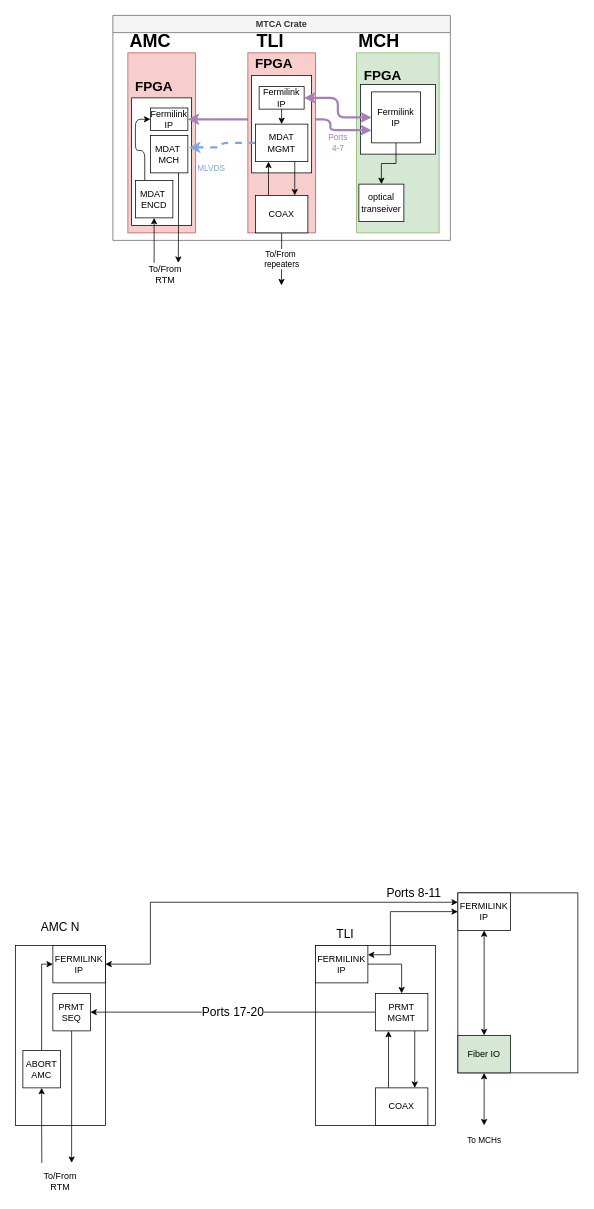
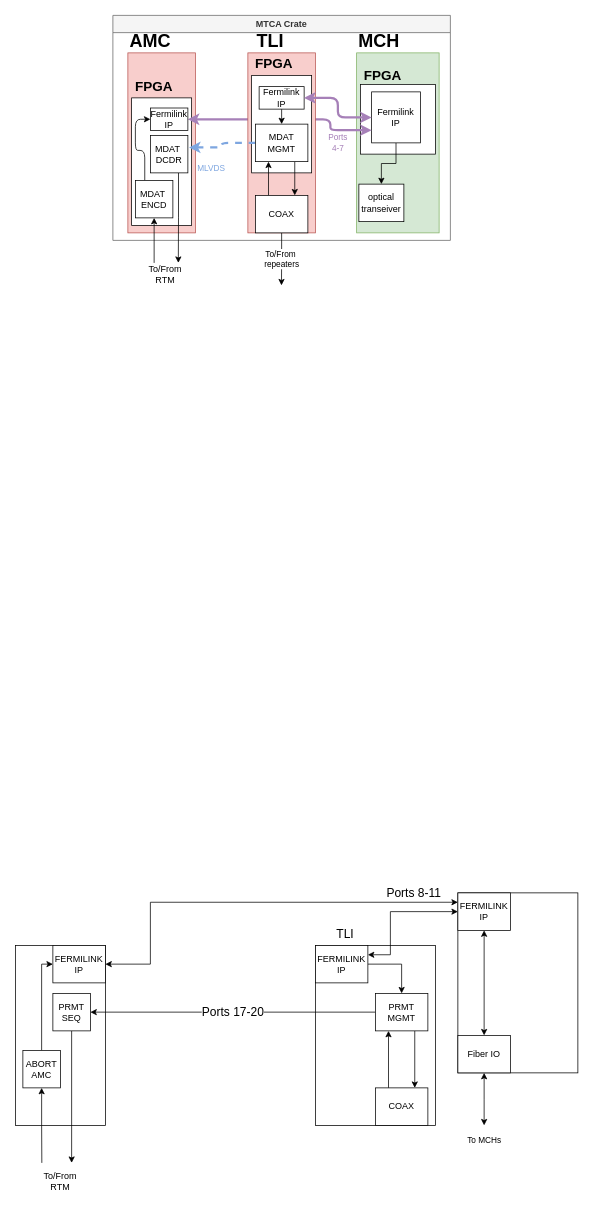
  <mxCell id="0" />
  <mxCell id="1" parent="0" />
  <mxCell id="2" value="" style="rounded=0;whiteSpace=wrap;html=1;" parent="1" vertex="1"><mxGeometry x="610" y="1190" width="160" height="240" as="geometry" /></mxCell>
  <mxCell id="3" value="" style="rounded=0;whiteSpace=wrap;html=1;" parent="1" vertex="1"><mxGeometry x="420" y="1260" width="160" height="240" as="geometry" /></mxCell>
  <mxCell id="4" value="" style="rounded=0;whiteSpace=wrap;html=1;" parent="1" vertex="1"><mxGeometry x="20" y="1260" width="120" height="240" as="geometry" /></mxCell>
  <mxCell id="5" style="edgeStyle=orthogonalEdgeStyle;rounded=0;orthogonalLoop=1;jettySize=auto;html=1;exitX=1;exitY=0.5;exitDx=0;exitDy=0;entryX=0;entryY=0.25;entryDx=0;entryDy=0;startArrow=classic;startFill=1;" parent="1" source="6" target="25" edge="1"><mxGeometry relative="1" as="geometry"><Array as="points"><mxPoint x="200" y="1285" /><mxPoint x="200" y="1203" /></Array></mxGeometry></mxCell>
  <mxCell id="6" value="FERMILINK&lt;br&gt;IP" style="rounded=0;whiteSpace=wrap;html=1;" parent="1" vertex="1"><mxGeometry x="70" y="1260" width="70" height="50" as="geometry" /></mxCell>
  <mxCell id="7" value="" style="edgeStyle=orthogonalEdgeStyle;rounded=0;orthogonalLoop=1;jettySize=auto;html=1;" parent="1" source="9" target="18" edge="1"><mxGeometry relative="1" as="geometry" /></mxCell>
  <mxCell id="8" value="&lt;font style=&quot;font-size: 16px;&quot;&gt;Ports 8-11&lt;/font&gt;" style="edgeStyle=orthogonalEdgeStyle;rounded=0;orthogonalLoop=1;jettySize=auto;html=1;exitX=1;exitY=0.25;exitDx=0;exitDy=0;entryX=0;entryY=0.5;entryDx=0;entryDy=0;startArrow=classic;startFill=1;" parent="1" source="9" target="25" edge="1"><mxGeometry x="0.324" y="25" relative="1" as="geometry"><Array as="points"><mxPoint x="520" y="1273" /><mxPoint x="520" y="1215" /></Array><mxPoint as="offset" /></mxGeometry></mxCell>
  <mxCell id="9" value="FERMILINK&lt;br&gt;IP" style="rounded=0;whiteSpace=wrap;html=1;" parent="1" vertex="1"><mxGeometry x="420" y="1260" width="70" height="50" as="geometry" /></mxCell>
  <mxCell id="10" value="To MCHs" style="edgeStyle=orthogonalEdgeStyle;rounded=0;orthogonalLoop=1;jettySize=auto;html=1;exitX=0.5;exitY=1;exitDx=0;exitDy=0;startArrow=classic;startFill=1;" parent="1" source="11" edge="1"><mxGeometry x="1" y="20" relative="1" as="geometry"><mxPoint x="645" y="1500" as="targetPoint" /><mxPoint x="-20" y="19" as="offset" /></mxGeometry></mxCell>
- <mxCell id="11" value="Fiber IO" style="rounded=0;whiteSpace=wrap;html=1;fillColor=#d5e8d4;" parent="1" vertex="1"><mxGeometry x="610" y="1380" width="70" height="50" as="geometry" /></mxCell>
+ <mxCell id="11" value="Fiber IO" style="rounded=0;whiteSpace=wrap;html=1;" parent="1" vertex="1"><mxGeometry x="610" y="1380" width="70" height="50" as="geometry" /></mxCell>
  <mxCell id="12" style="edgeStyle=orthogonalEdgeStyle;rounded=0;orthogonalLoop=1;jettySize=auto;html=1;exitX=0.25;exitY=0;exitDx=0;exitDy=0;entryX=0.25;entryY=1;entryDx=0;entryDy=0;" parent="1" source="13" target="18" edge="1"><mxGeometry relative="1" as="geometry" /></mxCell>
  <mxCell id="13" value="COAX" style="rounded=0;whiteSpace=wrap;html=1;" parent="1" vertex="1"><mxGeometry x="500" y="1450" width="70" height="50" as="geometry" /></mxCell>
  <mxCell id="14" value="&lt;font style=&quot;font-size: 16px;&quot;&gt;Ports 17-20&lt;/font&gt;" style="endArrow=none;startArrow=classic;html=1;rounded=0;exitX=1;exitY=0.5;exitDx=0;exitDy=0;entryX=0;entryY=0.5;entryDx=0;entryDy=0;endFill=0;" parent="1" source="16" target="18" edge="1"><mxGeometry width="50" height="50" relative="1" as="geometry"><mxPoint x="115" y="1350" as="sourcePoint" /><mxPoint x="420" y="1350" as="targetPoint" /></mxGeometry></mxCell>
  <mxCell id="15" value="" style="edgeStyle=orthogonalEdgeStyle;rounded=0;orthogonalLoop=1;jettySize=auto;html=1;exitX=0.5;exitY=1;exitDx=0;exitDy=0;" parent="1" source="16" edge="1"><mxGeometry x="1" y="-32" relative="1" as="geometry"><mxPoint x="95" y="1550" as="targetPoint" /><mxPoint x="7" y="20" as="offset" /><Array as="points"><mxPoint x="95" y="1550" /></Array></mxGeometry></mxCell>
  <mxCell id="16" value="PRMT&lt;br&gt;SEQ" style="rounded=0;whiteSpace=wrap;html=1;" parent="1" vertex="1"><mxGeometry x="70" y="1324" width="50" height="50" as="geometry" /></mxCell>
  <mxCell id="17" style="edgeStyle=orthogonalEdgeStyle;rounded=0;orthogonalLoop=1;jettySize=auto;html=1;exitX=0.75;exitY=1;exitDx=0;exitDy=0;entryX=0.75;entryY=0;entryDx=0;entryDy=0;" parent="1" source="18" target="13" edge="1"><mxGeometry relative="1" as="geometry" /></mxCell>
  <mxCell id="18" value="PRMT&lt;br&gt;MGMT" style="rounded=0;whiteSpace=wrap;html=1;" parent="1" vertex="1"><mxGeometry x="500" y="1324" width="70" height="50" as="geometry" /></mxCell>
- <mxCell id="19" value="&lt;font style=&quot;font-size: 16px;&quot;&gt;AMC N&lt;/font&gt;" style="text;html=1;align=center;verticalAlign=middle;whiteSpace=wrap;rounded=0;" parent="1" vertex="1"><mxGeometry x="50" y="1220" width="60" height="30" as="geometry" /></mxCell>
  <mxCell id="20" value="&lt;font style=&quot;font-size: 16px;&quot;&gt;TLI&lt;/font&gt;" style="text;html=1;align=center;verticalAlign=middle;whiteSpace=wrap;rounded=0;" parent="1" vertex="1"><mxGeometry x="430" y="1230" width="60" height="30" as="geometry" /></mxCell>
  <mxCell id="21" style="edgeStyle=orthogonalEdgeStyle;rounded=0;orthogonalLoop=1;jettySize=auto;html=1;exitX=0.5;exitY=0;exitDx=0;exitDy=0;entryX=0;entryY=0.5;entryDx=0;entryDy=0;" parent="1" source="23" target="6" edge="1"><mxGeometry relative="1" as="geometry"><Array as="points"><mxPoint x="55" y="1285" /></Array></mxGeometry></mxCell>
  <mxCell id="22" style="edgeStyle=orthogonalEdgeStyle;rounded=0;orthogonalLoop=1;jettySize=auto;html=1;exitX=0.5;exitY=1;exitDx=0;exitDy=0;startArrow=classic;startFill=1;endArrow=none;endFill=0;" parent="1" source="23" edge="1"><mxGeometry relative="1" as="geometry"><mxPoint x="55.286" y="1550" as="targetPoint" /></mxGeometry></mxCell>
  <mxCell id="23" value="ABORT&lt;br&gt;AMC" style="rounded=0;whiteSpace=wrap;html=1;" parent="1" vertex="1"><mxGeometry x="30" y="1400" width="50" height="50" as="geometry" /></mxCell>
  <mxCell id="24" style="edgeStyle=orthogonalEdgeStyle;rounded=0;orthogonalLoop=1;jettySize=auto;html=1;exitX=0.5;exitY=1;exitDx=0;exitDy=0;entryX=0.5;entryY=0;entryDx=0;entryDy=0;startArrow=classic;startFill=1;" parent="1" source="25" target="11" edge="1"><mxGeometry relative="1" as="geometry" /></mxCell>
  <mxCell id="25" value="FERMILINK&lt;br&gt;IP" style="rounded=0;whiteSpace=wrap;html=1;" parent="1" vertex="1"><mxGeometry x="610" y="1190" width="70" height="50" as="geometry" /></mxCell>
  <mxCell id="26" value="To/From&lt;br&gt;RTM" style="text;html=1;align=center;verticalAlign=middle;whiteSpace=wrap;rounded=0;" parent="1" vertex="1"><mxGeometry x="50" y="1560" width="60" height="30" as="geometry" /></mxCell>
  <mxCell id="27" value="" style="rounded=0;whiteSpace=wrap;html=1;fillColor=#f8cecc;strokeColor=#b85450;" vertex="1" parent="1"><mxGeometry x="170" y="70" width="90" height="240" as="geometry" /></mxCell>
  <mxCell id="28" value="" style="rounded=0;whiteSpace=wrap;html=1;" vertex="1" parent="1"><mxGeometry x="175" y="130" width="80" height="170" as="geometry" /></mxCell>
  <mxCell id="29" value="" style="rounded=0;whiteSpace=wrap;html=1;fillColor=#d5e8d4;strokeColor=#82b366;" vertex="1" parent="1"><mxGeometry x="475" y="70" width="110" height="240" as="geometry" /></mxCell>
  <mxCell id="30" value="" style="rounded=0;whiteSpace=wrap;html=1;" vertex="1" parent="1"><mxGeometry x="480" y="112" width="100" height="93" as="geometry" /></mxCell>
  <mxCell id="31" value="&lt;h1&gt;AMC&lt;/h1&gt;" style="text;html=1;align=center;verticalAlign=middle;whiteSpace=wrap;rounded=0;" vertex="1" parent="1"><mxGeometry x="170" y="40" width="60" height="30" as="geometry" /></mxCell>
  <mxCell id="32" value="&lt;h1&gt;MCH&lt;/h1&gt;" style="text;html=1;align=center;verticalAlign=middle;whiteSpace=wrap;rounded=0;" vertex="1" parent="1"><mxGeometry x="475" y="40" width="60" height="30" as="geometry" /></mxCell>
  <mxCell id="33" style="edgeStyle=orthogonalEdgeStyle;rounded=0;orthogonalLoop=1;jettySize=auto;html=1;exitX=0.5;exitY=1;exitDx=0;exitDy=0;" edge="1" parent="1" source="34" target="35"><mxGeometry relative="1" as="geometry" /></mxCell>
  <mxCell id="34" value="Fermilink IP" style="rounded=0;whiteSpace=wrap;html=1;" vertex="1" parent="1"><mxGeometry x="495" y="122" width="65" height="68" as="geometry" /></mxCell>
  <mxCell id="35" value="optical&lt;br&gt;transeiver" style="rounded=0;whiteSpace=wrap;html=1;" vertex="1" parent="1"><mxGeometry x="478" y="245" width="60" height="50" as="geometry" /></mxCell>
  <mxCell id="36" style="edgeStyle=orthogonalEdgeStyle;rounded=1;orthogonalLoop=1;jettySize=auto;html=1;exitX=1;exitY=0.5;exitDx=0;exitDy=0;startArrow=classic;startFill=1;entryX=0;entryY=0.75;entryDx=0;entryDy=0;curved=0;strokeColor=#A680B8;strokeWidth=3;" edge="1" parent="1" source="37" target="34"><mxGeometry relative="1" as="geometry"><mxPoint x="497" y="172" as="targetPoint" /><Array as="points"><mxPoint x="440" y="159" /><mxPoint x="440" y="173" /></Array></mxGeometry></mxCell>
  <mxCell id="37" value="Fermilink IP" style="rounded=0;whiteSpace=wrap;html=1;" vertex="1" parent="1"><mxGeometry x="200" y="143.5" width="50" height="30" as="geometry" /></mxCell>
  <mxCell id="38" value="&lt;h2&gt;FPGA&lt;/h2&gt;" style="text;html=1;align=center;verticalAlign=middle;whiteSpace=wrap;rounded=0;" vertex="1" parent="1"><mxGeometry x="175" y="100" width="60" height="30" as="geometry" /></mxCell>
  <mxCell id="39" value="&lt;h2&gt;FPGA&lt;/h2&gt;" style="text;html=1;align=center;verticalAlign=middle;whiteSpace=wrap;rounded=0;" vertex="1" parent="1"><mxGeometry x="480" y="85" width="60" height="30" as="geometry" /></mxCell>
  <mxCell id="40" value="MTCA Crate" style="swimlane;whiteSpace=wrap;html=1;fillColor=#f5f5f5;fontColor=#333333;strokeColor=#666666;" vertex="1" parent="1"><mxGeometry x="150" y="20" width="450" height="300" as="geometry" /></mxCell>
  <mxCell id="41" value="" style="rounded=0;whiteSpace=wrap;html=1;fillColor=#f8cecc;strokeColor=#b85450;" vertex="1" parent="40"><mxGeometry x="180" y="50" width="90" height="240" as="geometry" /></mxCell>
  <mxCell id="42" value="" style="rounded=0;whiteSpace=wrap;html=1;" vertex="1" parent="40"><mxGeometry x="185" y="80" width="80" height="130" as="geometry" /></mxCell>
  <mxCell id="43" value="&lt;h1&gt;TLI&lt;/h1&gt;" style="text;html=1;align=center;verticalAlign=middle;whiteSpace=wrap;rounded=0;" vertex="1" parent="40"><mxGeometry x="180" y="20" width="60" height="30" as="geometry" /></mxCell>
  <mxCell id="44" style="edgeStyle=orthogonalEdgeStyle;rounded=0;orthogonalLoop=1;jettySize=auto;html=1;exitX=0.5;exitY=1;exitDx=0;exitDy=0;entryX=0.5;entryY=0;entryDx=0;entryDy=0;" edge="1" parent="40" source="45" target="52"><mxGeometry relative="1" as="geometry" /></mxCell>
  <mxCell id="45" value="Fermilink IP" style="rounded=0;whiteSpace=wrap;html=1;" vertex="1" parent="40"><mxGeometry x="195" y="95" width="60" height="30" as="geometry" /></mxCell>
  <mxCell id="46" value="&lt;h2&gt;FPGA&lt;/h2&gt;" style="text;html=1;align=center;verticalAlign=middle;whiteSpace=wrap;rounded=0;" vertex="1" parent="40"><mxGeometry x="185" y="50" width="60" height="30" as="geometry" /></mxCell>
  <mxCell id="47" value="To/From&amp;nbsp;&lt;br&gt;repeaters" style="edgeStyle=orthogonalEdgeStyle;rounded=0;orthogonalLoop=1;jettySize=auto;html=1;exitX=0.5;exitY=1;exitDx=0;exitDy=0;" edge="1" parent="40" source="49"><mxGeometry relative="1" as="geometry"><mxPoint x="224.8" y="360" as="targetPoint" /></mxGeometry></mxCell>
  <mxCell id="48" style="edgeStyle=orthogonalEdgeStyle;rounded=0;orthogonalLoop=1;jettySize=auto;html=1;exitX=0.25;exitY=0;exitDx=0;exitDy=0;entryX=0.25;entryY=1;entryDx=0;entryDy=0;" edge="1" parent="40" source="49" target="52"><mxGeometry relative="1" as="geometry" /></mxCell>
  <mxCell id="49" value="COAX" style="rounded=0;whiteSpace=wrap;html=1;" vertex="1" parent="40"><mxGeometry x="190" y="240" width="70" height="50" as="geometry" /></mxCell>
  <mxCell id="50" style="edgeStyle=orthogonalEdgeStyle;rounded=0;orthogonalLoop=1;jettySize=auto;html=1;exitX=0.75;exitY=1;exitDx=0;exitDy=0;entryX=0.75;entryY=0;entryDx=0;entryDy=0;" edge="1" parent="40" source="52" target="49"><mxGeometry relative="1" as="geometry" /></mxCell>
  <mxCell id="51" value="&lt;font color=&quot;#7ea6e0&quot;&gt;MLVDS&lt;/font&gt;" style="edgeStyle=orthogonalEdgeStyle;rounded=1;orthogonalLoop=1;jettySize=auto;html=1;exitX=0;exitY=0.5;exitDx=0;exitDy=0;entryX=1.031;entryY=0.321;entryDx=0;entryDy=0;entryPerimeter=0;curved=0;strokeColor=#7EA6E0;strokeWidth=3;dashed=1;" edge="1" parent="40" source="52" target="54"><mxGeometry x="0.082" y="14" relative="1" as="geometry"><mxPoint x="-14" y="14" as="offset" /></mxGeometry></mxCell>
  <mxCell id="52" value="MDAT&lt;br&gt;MGMT" style="rounded=0;whiteSpace=wrap;html=1;" vertex="1" parent="40"><mxGeometry x="190" y="145" width="70" height="50" as="geometry" /></mxCell>
  <mxCell id="53" style="edgeStyle=orthogonalEdgeStyle;rounded=0;orthogonalLoop=1;jettySize=auto;html=1;exitX=0.75;exitY=1;exitDx=0;exitDy=0;" edge="1" parent="40" source="54"><mxGeometry relative="1" as="geometry"><mxPoint x="87.279" y="330.0" as="targetPoint" /></mxGeometry></mxCell>
- <mxCell id="54" value="MDAT&amp;nbsp;&lt;br&gt;MCH" style="rounded=0;whiteSpace=wrap;html=1;" vertex="1" parent="40"><mxGeometry x="50" y="160" width="50" height="50" as="geometry" /></mxCell>
+ <mxCell id="54" value="MDAT&amp;nbsp;&lt;br&gt;DCDR" style="rounded=0;whiteSpace=wrap;html=1;" vertex="1" parent="40"><mxGeometry x="50" y="160" width="50" height="50" as="geometry" /></mxCell>
  <mxCell id="55" value="&lt;font color=&quot;#a680b8&quot;&gt;Ports&lt;/font&gt;&lt;div&gt;&lt;font color=&quot;#a680b8&quot;&gt;4-7&lt;/font&gt;&lt;/div&gt;" style="edgeStyle=orthogonalEdgeStyle;rounded=1;orthogonalLoop=1;jettySize=auto;html=1;exitX=1;exitY=0.5;exitDx=0;exitDy=0;entryX=0;entryY=0.5;entryDx=0;entryDy=0;curved=0;startArrow=classic;startFill=1;strokeColor=#A680B8;strokeWidth=3;" edge="1" parent="1" source="45" target="34"><mxGeometry x="0.225" y="-34" relative="1" as="geometry"><mxPoint as="offset" /></mxGeometry></mxCell>
  <mxCell id="56" value="To/From&lt;br&gt;RTM" style="text;html=1;align=center;verticalAlign=middle;whiteSpace=wrap;rounded=0;" vertex="1" parent="1"><mxGeometry x="190" y="350" width="60" height="30" as="geometry" /></mxCell>
  <mxCell id="57" style="edgeStyle=orthogonalEdgeStyle;rounded=0;orthogonalLoop=1;jettySize=auto;html=1;exitX=0.5;exitY=1;exitDx=0;exitDy=0;entryX=0.25;entryY=0;entryDx=0;entryDy=0;startArrow=classic;startFill=1;endArrow=none;endFill=0;" edge="1" parent="1" source="59" target="56"><mxGeometry relative="1" as="geometry" /></mxCell>
  <mxCell id="58" style="edgeStyle=orthogonalEdgeStyle;rounded=1;orthogonalLoop=1;jettySize=auto;html=1;exitX=0.25;exitY=0;exitDx=0;exitDy=0;entryX=0;entryY=0.5;entryDx=0;entryDy=0;curved=0;" edge="1" parent="1" source="59" target="37"><mxGeometry relative="1" as="geometry"><Array as="points"><mxPoint x="192" y="200" /><mxPoint x="180" y="200" /><mxPoint x="180" y="158" /></Array></mxGeometry></mxCell>
  <mxCell id="59" value="MDAT&amp;nbsp;&lt;br&gt;ENCD" style="rounded=0;whiteSpace=wrap;html=1;" vertex="1" parent="1"><mxGeometry x="180" y="240" width="50" height="50" as="geometry" /></mxCell>
